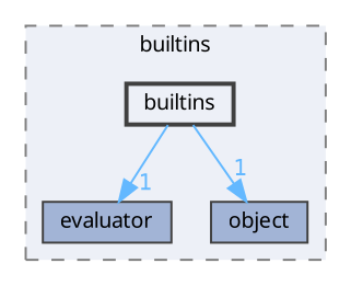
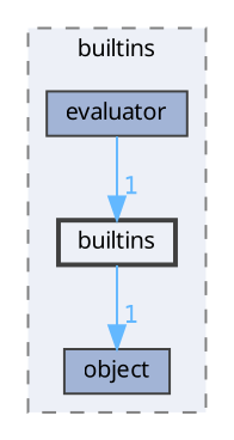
  digraph {
    compound=true
    fontname="Noto Sans"
    node [color=grey25 fillcolor="#a2b4d6" fontname="Noto Sans" fontsize=10 shape=box style=filled]
    edge [color=steelblue1 fontcolor=steelblue1 fontname="Noto Sans" fontsize=10 headlabel=1 labeldistance=1.5 labelfontname=Helvetica labelfontsize=10]
    n1 [height=0.2 label=evaluator width=0.4]
    n2 [height=0.2 label=object width=0.4]
    n3 [fillcolor="#edf0f7" height=0.2 label=builtins style="filled,bold" width=0.4]
    subgraph cluster_1 {
      bgcolor="#edf0f7"
      fontsize=10
      label=builtins
      pencolor=grey50
      style="filled,dashed"
      n1
      n2
      n3
    }
-   n3 -> n1
+   n1 -> n3
    n3 -> n2
  }
